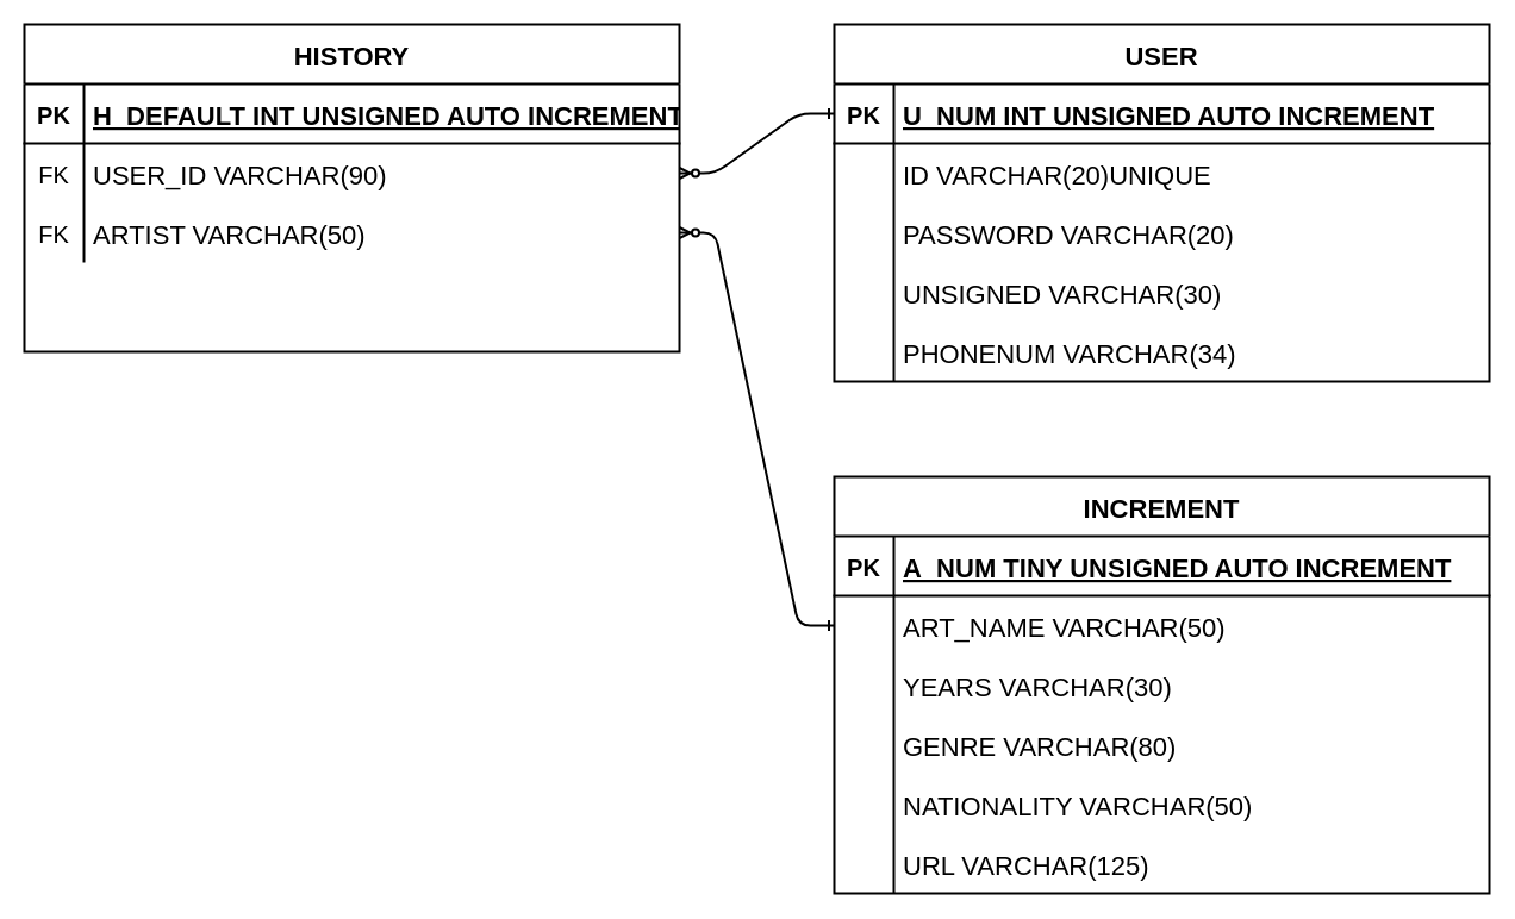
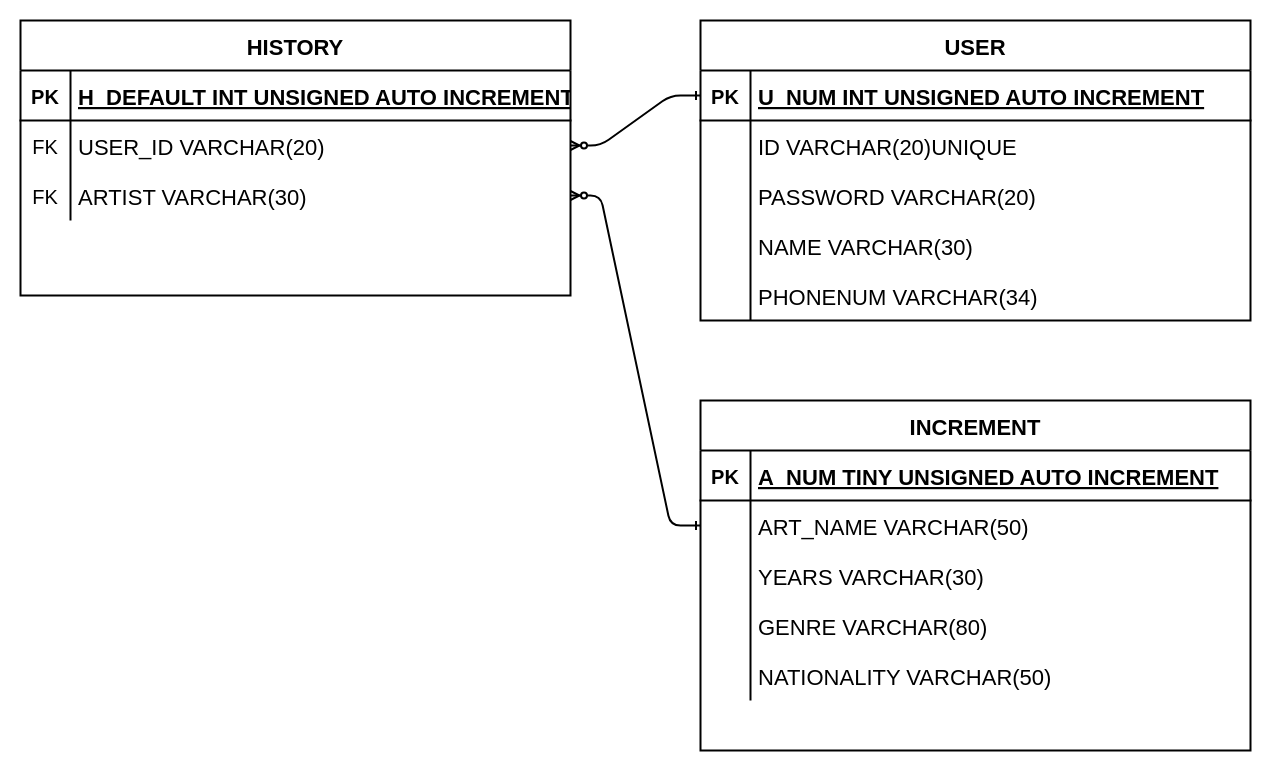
  <mxCell id="0" />
  <mxCell id="1" parent="0" />
  <mxCell id="2" value="" style="edgeStyle=entityRelationEdgeStyle;endArrow=ERzeroToMany;startArrow=ERone;endFill=1;startFill=0;fontSize=20;exitX=0;exitY=0.5;exitDx=0;exitDy=0;entryX=1;entryY=0.5;entryDx=0;entryDy=0;strokeWidth=2;" parent="1" source="4" target="23" edge="1"><mxGeometry width="100" height="100" relative="1" as="geometry"><mxPoint x="689" y="-80" as="sourcePoint" /><mxPoint x="709" y="175" as="targetPoint" /></mxGeometry></mxCell>
  <mxCell id="3" value="USER" style="shape=table;startSize=50;container=1;collapsible=1;childLayout=tableLayout;fixedRows=1;rowLines=0;fontStyle=1;align=center;resizeLast=1;fontSize=22;strokeWidth=2;" parent="1" vertex="1"><mxGeometry x="700" y="20" width="550" height="300" as="geometry" /></mxCell>
  <mxCell id="4" value="" style="shape=partialRectangle;collapsible=0;dropTarget=0;pointerEvents=0;fillColor=none;points=[[0,0.5],[1,0.5]];portConstraint=eastwest;top=0;left=0;right=0;bottom=1;fontSize=20;strokeWidth=2;" parent="3" vertex="1"><mxGeometry y="50" width="550" height="50" as="geometry" /></mxCell>
  <mxCell id="5" value="PK" style="shape=partialRectangle;overflow=hidden;connectable=0;fillColor=none;top=0;left=0;bottom=0;right=0;fontStyle=1;fontSize=20;strokeWidth=2;" parent="4" vertex="1"><mxGeometry width="50" height="50" as="geometry"><mxRectangle width="50" height="50" as="alternateBounds" /></mxGeometry></mxCell>
  <mxCell id="6" value="U_NUM INT UNSIGNED AUTO INCREMENT" style="shape=partialRectangle;overflow=hidden;connectable=0;fillColor=none;top=0;left=0;bottom=0;right=0;align=left;spacingLeft=6;fontStyle=5;fontSize=22;strokeWidth=2;" parent="4" vertex="1"><mxGeometry x="50" width="500" height="50" as="geometry"><mxRectangle width="500" height="50" as="alternateBounds" /></mxGeometry></mxCell>
  <mxCell id="7" value="" style="shape=partialRectangle;collapsible=0;dropTarget=0;pointerEvents=0;fillColor=none;points=[[0,0.5],[1,0.5]];portConstraint=eastwest;top=0;left=0;right=0;bottom=0;fontSize=22;strokeWidth=2;" parent="3" vertex="1"><mxGeometry y="100" width="550" height="50" as="geometry" /></mxCell>
  <mxCell id="8" value="" style="shape=partialRectangle;overflow=hidden;connectable=0;fillColor=none;top=0;left=0;bottom=0;right=0;fontSize=22;strokeWidth=2;" parent="7" vertex="1"><mxGeometry width="50" height="50" as="geometry"><mxRectangle width="50" height="50" as="alternateBounds" /></mxGeometry></mxCell>
  <mxCell id="9" value="ID VARCHAR(20)UNIQUE" style="shape=partialRectangle;overflow=hidden;connectable=0;fillColor=none;top=0;left=0;bottom=0;right=0;align=left;spacingLeft=6;fontSize=22;strokeWidth=2;" parent="7" vertex="1"><mxGeometry x="50" width="500" height="50" as="geometry"><mxRectangle width="500" height="50" as="alternateBounds" /></mxGeometry></mxCell>
  <mxCell id="10" value="" style="shape=partialRectangle;collapsible=0;dropTarget=0;pointerEvents=0;fillColor=none;points=[[0,0.5],[1,0.5]];portConstraint=eastwest;top=0;left=0;right=0;bottom=0;fontSize=22;strokeWidth=2;" parent="3" vertex="1"><mxGeometry y="150" width="550" height="50" as="geometry" /></mxCell>
  <mxCell id="11" value="" style="shape=partialRectangle;overflow=hidden;connectable=0;fillColor=none;top=0;left=0;bottom=0;right=0;fontSize=22;strokeWidth=2;" parent="10" vertex="1"><mxGeometry width="50" height="50" as="geometry"><mxRectangle width="50" height="50" as="alternateBounds" /></mxGeometry></mxCell>
  <mxCell id="12" value="PASSWORD VARCHAR(20) " style="shape=partialRectangle;overflow=hidden;connectable=0;fillColor=none;top=0;left=0;bottom=0;right=0;align=left;spacingLeft=6;fontSize=22;strokeWidth=2;" parent="10" vertex="1"><mxGeometry x="50" width="500" height="50" as="geometry"><mxRectangle width="500" height="50" as="alternateBounds" /></mxGeometry></mxCell>
  <mxCell id="13" value="" style="shape=partialRectangle;collapsible=0;dropTarget=0;pointerEvents=0;fillColor=none;points=[[0,0.5],[1,0.5]];portConstraint=eastwest;top=0;left=0;right=0;bottom=0;fontSize=22;strokeWidth=2;" parent="3" vertex="1"><mxGeometry y="200" width="550" height="50" as="geometry" /></mxCell>
  <mxCell id="14" value="" style="shape=partialRectangle;overflow=hidden;connectable=0;fillColor=none;top=0;left=0;bottom=0;right=0;fontSize=22;strokeWidth=2;" parent="13" vertex="1"><mxGeometry width="50" height="50" as="geometry"><mxRectangle width="50" height="50" as="alternateBounds" /></mxGeometry></mxCell>
- <mxCell id="15" value="UNSIGNED VARCHAR(30) " style="shape=partialRectangle;overflow=hidden;connectable=0;fillColor=none;top=0;left=0;bottom=0;right=0;align=left;spacingLeft=6;fontSize=22;strokeWidth=2;" parent="13" vertex="1"><mxGeometry x="50" width="500" height="50" as="geometry"><mxRectangle width="500" height="50" as="alternateBounds" /></mxGeometry></mxCell>
+ <mxCell id="15" value="NAME VARCHAR(30) " style="shape=partialRectangle;overflow=hidden;connectable=0;fillColor=none;top=0;left=0;bottom=0;right=0;align=left;spacingLeft=6;fontSize=22;strokeWidth=2;" parent="13" vertex="1"><mxGeometry x="50" width="500" height="50" as="geometry"><mxRectangle width="500" height="50" as="alternateBounds" /></mxGeometry></mxCell>
  <mxCell id="16" value="" style="shape=partialRectangle;collapsible=0;dropTarget=0;pointerEvents=0;fillColor=none;points=[[0,0.5],[1,0.5]];portConstraint=eastwest;top=0;left=0;right=0;bottom=0;fontSize=22;strokeWidth=2;" parent="3" vertex="1"><mxGeometry y="250" width="550" height="50" as="geometry" /></mxCell>
  <mxCell id="17" value="" style="shape=partialRectangle;overflow=hidden;connectable=0;fillColor=none;top=0;left=0;bottom=0;right=0;fontSize=22;strokeWidth=2;" parent="16" vertex="1"><mxGeometry width="50" height="50" as="geometry"><mxRectangle width="50" height="50" as="alternateBounds" /></mxGeometry></mxCell>
  <mxCell id="18" value="PHONENUM VARCHAR(34)" style="shape=partialRectangle;overflow=hidden;connectable=0;fillColor=none;top=0;left=0;bottom=0;right=0;align=left;spacingLeft=6;fontSize=22;strokeWidth=2;" parent="16" vertex="1"><mxGeometry x="50" width="500" height="50" as="geometry"><mxRectangle width="500" height="50" as="alternateBounds" /></mxGeometry></mxCell>
  <mxCell id="19" value="HISTORY" style="shape=table;startSize=50;container=1;collapsible=1;childLayout=tableLayout;fixedRows=1;rowLines=0;fontStyle=1;align=center;resizeLast=1;fontSize=22;strokeWidth=2;" parent="1" vertex="1"><mxGeometry x="20" y="20" width="550" height="275" as="geometry" /></mxCell>
  <mxCell id="20" value="" style="shape=partialRectangle;collapsible=0;dropTarget=0;pointerEvents=0;fillColor=none;points=[[0,0.5],[1,0.5]];portConstraint=eastwest;top=0;left=0;right=0;bottom=1;fontSize=20;strokeWidth=2;" parent="19" vertex="1"><mxGeometry y="50" width="550" height="50" as="geometry" /></mxCell>
  <mxCell id="21" value="PK" style="shape=partialRectangle;overflow=hidden;connectable=0;fillColor=none;top=0;left=0;bottom=0;right=0;fontStyle=1;fontSize=20;strokeWidth=2;" parent="20" vertex="1"><mxGeometry width="50" height="50" as="geometry"><mxRectangle width="50" height="50" as="alternateBounds" /></mxGeometry></mxCell>
  <mxCell id="22" value="H_DEFAULT INT UNSIGNED AUTO INCREMENT" style="shape=partialRectangle;overflow=hidden;connectable=0;fillColor=none;top=0;left=0;bottom=0;right=0;align=left;spacingLeft=6;fontStyle=5;fontSize=22;strokeWidth=2;" parent="20" vertex="1"><mxGeometry x="50" width="500" height="50" as="geometry"><mxRectangle width="500" height="50" as="alternateBounds" /></mxGeometry></mxCell>
  <mxCell id="23" value="" style="shape=partialRectangle;collapsible=0;dropTarget=0;pointerEvents=0;fillColor=none;points=[[0,0.5],[1,0.5]];portConstraint=eastwest;top=0;left=0;right=0;bottom=0;fontSize=20;strokeWidth=2;" parent="19" vertex="1"><mxGeometry y="100" width="550" height="50" as="geometry" /></mxCell>
  <mxCell id="24" value="FK" style="shape=partialRectangle;overflow=hidden;connectable=0;fillColor=none;top=0;left=0;bottom=0;right=0;fontSize=20;strokeWidth=2;" parent="23" vertex="1"><mxGeometry width="50" height="50" as="geometry"><mxRectangle width="50" height="50" as="alternateBounds" /></mxGeometry></mxCell>
- <mxCell id="25" value="USER_ID VARCHAR(90)" style="shape=partialRectangle;overflow=hidden;connectable=0;fillColor=none;top=0;left=0;bottom=0;right=0;align=left;spacingLeft=6;fontSize=22;strokeWidth=2;" parent="23" vertex="1"><mxGeometry x="50" width="500" height="50" as="geometry"><mxRectangle width="500" height="50" as="alternateBounds" /></mxGeometry></mxCell>
+ <mxCell id="25" value="USER_ID VARCHAR(20)" style="shape=partialRectangle;overflow=hidden;connectable=0;fillColor=none;top=0;left=0;bottom=0;right=0;align=left;spacingLeft=6;fontSize=22;strokeWidth=2;" parent="23" vertex="1"><mxGeometry x="50" width="500" height="50" as="geometry"><mxRectangle width="500" height="50" as="alternateBounds" /></mxGeometry></mxCell>
  <mxCell id="26" value="" style="shape=partialRectangle;collapsible=0;dropTarget=0;pointerEvents=0;fillColor=none;points=[[0,0.5],[1,0.5]];portConstraint=eastwest;top=0;left=0;right=0;bottom=0;fontSize=20;strokeWidth=2;" parent="19" vertex="1"><mxGeometry y="150" width="550" height="50" as="geometry" /></mxCell>
  <mxCell id="27" value="FK" style="shape=partialRectangle;overflow=hidden;connectable=0;fillColor=none;top=0;left=0;bottom=0;right=0;fontSize=20;strokeWidth=2;" parent="26" vertex="1"><mxGeometry width="50" height="50" as="geometry"><mxRectangle width="50" height="50" as="alternateBounds" /></mxGeometry></mxCell>
- <mxCell id="28" value="ARTIST VARCHAR(50)" style="shape=partialRectangle;overflow=hidden;connectable=0;fillColor=none;top=0;left=0;bottom=0;right=0;align=left;spacingLeft=6;fontSize=22;strokeWidth=2;" parent="26" vertex="1"><mxGeometry x="50" width="500" height="50" as="geometry"><mxRectangle width="500" height="50" as="alternateBounds" /></mxGeometry></mxCell>
+ <mxCell id="28" value="ARTIST VARCHAR(30)" style="shape=partialRectangle;overflow=hidden;connectable=0;fillColor=none;top=0;left=0;bottom=0;right=0;align=left;spacingLeft=6;fontSize=22;strokeWidth=2;" parent="26" vertex="1"><mxGeometry x="50" width="500" height="50" as="geometry"><mxRectangle width="500" height="50" as="alternateBounds" /></mxGeometry></mxCell>
  <mxCell id="29" value="" style="shape=partialRectangle;collapsible=0;dropTarget=0;pointerEvents=0;fillColor=none;points=[[0,0.5],[1,0.5]];portConstraint=eastwest;top=0;left=0;right=0;bottom=0;fontSize=20;strokeWidth=2;" vertex="1" parent="19"><mxGeometry y="200" width="550" height="75" as="geometry" /></mxCell>
  <mxCell id="30" value="" style="shape=partialRectangle;overflow=hidden;connectable=0;fillColor=none;top=0;left=0;bottom=0;right=0;fontSize=20;strokeWidth=2;" vertex="1" parent="29"><mxGeometry width="50" height="75" as="geometry"><mxRectangle width="50" height="75" as="alternateBounds" /></mxGeometry></mxCell>
  <mxCell id="31" value="INCREMENT" style="shape=table;startSize=50;container=1;collapsible=1;childLayout=tableLayout;fixedRows=1;rowLines=0;fontStyle=1;align=center;resizeLast=1;fontSize=22;strokeWidth=2;" parent="1" vertex="1"><mxGeometry x="700" y="400" width="550" height="350" as="geometry" /></mxCell>
  <mxCell id="32" value="" style="shape=partialRectangle;collapsible=0;dropTarget=0;pointerEvents=0;fillColor=none;points=[[0,0.5],[1,0.5]];portConstraint=eastwest;top=0;left=0;right=0;bottom=1;fontSize=20;strokeWidth=2;" parent="31" vertex="1"><mxGeometry y="50" width="550" height="50" as="geometry" /></mxCell>
  <mxCell id="33" value="PK" style="shape=partialRectangle;overflow=hidden;connectable=0;fillColor=none;top=0;left=0;bottom=0;right=0;fontStyle=1;fontSize=20;strokeWidth=2;" parent="32" vertex="1"><mxGeometry width="50" height="50" as="geometry"><mxRectangle width="50" height="50" as="alternateBounds" /></mxGeometry></mxCell>
  <mxCell id="34" value="A_NUM TINY UNSIGNED AUTO INCREMENT" style="shape=partialRectangle;overflow=hidden;connectable=0;fillColor=none;top=0;left=0;bottom=0;right=0;align=left;spacingLeft=6;fontStyle=5;fontSize=22;strokeWidth=2;" parent="32" vertex="1"><mxGeometry x="50" width="500" height="50" as="geometry"><mxRectangle width="500" height="50" as="alternateBounds" /></mxGeometry></mxCell>
  <mxCell id="35" value="" style="shape=partialRectangle;collapsible=0;dropTarget=0;pointerEvents=0;fillColor=none;points=[[0,0.5],[1,0.5]];portConstraint=eastwest;top=0;left=0;right=0;bottom=0;fontSize=22;strokeWidth=2;" parent="31" vertex="1"><mxGeometry y="100" width="550" height="50" as="geometry" /></mxCell>
  <mxCell id="36" value="" style="shape=partialRectangle;overflow=hidden;connectable=0;fillColor=none;top=0;left=0;bottom=0;right=0;fontSize=22;strokeWidth=2;" parent="35" vertex="1"><mxGeometry width="50" height="50" as="geometry"><mxRectangle width="50" height="50" as="alternateBounds" /></mxGeometry></mxCell>
  <mxCell id="37" value="ART_NAME VARCHAR(50)" style="shape=partialRectangle;overflow=hidden;connectable=0;fillColor=none;top=0;left=0;bottom=0;right=0;align=left;spacingLeft=6;fontSize=22;strokeWidth=2;" parent="35" vertex="1"><mxGeometry x="50" width="500" height="50" as="geometry"><mxRectangle width="500" height="50" as="alternateBounds" /></mxGeometry></mxCell>
  <mxCell id="38" value="" style="shape=partialRectangle;collapsible=0;dropTarget=0;pointerEvents=0;fillColor=none;points=[[0,0.5],[1,0.5]];portConstraint=eastwest;top=0;left=0;right=0;bottom=0;fontSize=22;strokeWidth=2;" parent="31" vertex="1"><mxGeometry y="150" width="550" height="50" as="geometry" /></mxCell>
  <mxCell id="39" value="" style="shape=partialRectangle;overflow=hidden;connectable=0;fillColor=none;top=0;left=0;bottom=0;right=0;fontSize=22;strokeWidth=2;" parent="38" vertex="1"><mxGeometry width="50" height="50" as="geometry"><mxRectangle width="50" height="50" as="alternateBounds" /></mxGeometry></mxCell>
  <mxCell id="40" value="YEARS VARCHAR(30)" style="shape=partialRectangle;overflow=hidden;connectable=0;fillColor=none;top=0;left=0;bottom=0;right=0;align=left;spacingLeft=6;fontSize=22;strokeWidth=2;" parent="38" vertex="1"><mxGeometry x="50" width="500" height="50" as="geometry"><mxRectangle width="500" height="50" as="alternateBounds" /></mxGeometry></mxCell>
  <mxCell id="41" value="" style="shape=partialRectangle;collapsible=0;dropTarget=0;pointerEvents=0;fillColor=none;points=[[0,0.5],[1,0.5]];portConstraint=eastwest;top=0;left=0;right=0;bottom=0;fontSize=22;strokeWidth=2;" parent="31" vertex="1"><mxGeometry y="200" width="550" height="50" as="geometry" /></mxCell>
  <mxCell id="42" value="" style="shape=partialRectangle;overflow=hidden;connectable=0;fillColor=none;top=0;left=0;bottom=0;right=0;fontSize=22;strokeWidth=2;" parent="41" vertex="1"><mxGeometry width="50" height="50" as="geometry"><mxRectangle width="50" height="50" as="alternateBounds" /></mxGeometry></mxCell>
  <mxCell id="43" value="GENRE VARCHAR(80)" style="shape=partialRectangle;overflow=hidden;connectable=0;fillColor=none;top=0;left=0;bottom=0;right=0;align=left;spacingLeft=6;fontSize=22;strokeWidth=2;" parent="41" vertex="1"><mxGeometry x="50" width="500" height="50" as="geometry"><mxRectangle width="500" height="50" as="alternateBounds" /></mxGeometry></mxCell>
  <mxCell id="44" value="" style="shape=partialRectangle;collapsible=0;dropTarget=0;pointerEvents=0;fillColor=none;points=[[0,0.5],[1,0.5]];portConstraint=eastwest;top=0;left=0;right=0;bottom=0;fontSize=22;strokeWidth=2;" parent="31" vertex="1"><mxGeometry y="250" width="550" height="50" as="geometry" /></mxCell>
  <mxCell id="45" value="" style="shape=partialRectangle;overflow=hidden;connectable=0;fillColor=none;top=0;left=0;bottom=0;right=0;fontSize=22;strokeWidth=2;" parent="44" vertex="1"><mxGeometry width="50" height="50" as="geometry"><mxRectangle width="50" height="50" as="alternateBounds" /></mxGeometry></mxCell>
  <mxCell id="46" value="NATIONALITY VARCHAR(50)" style="shape=partialRectangle;overflow=hidden;connectable=0;fillColor=none;top=0;left=0;bottom=0;right=0;align=left;spacingLeft=6;fontSize=22;strokeWidth=2;" parent="44" vertex="1"><mxGeometry x="50" width="500" height="50" as="geometry"><mxRectangle width="500" height="50" as="alternateBounds" /></mxGeometry></mxCell>
  <mxCell id="47" value="" style="shape=partialRectangle;collapsible=0;dropTarget=0;pointerEvents=0;fillColor=none;points=[[0,0.5],[1,0.5]];portConstraint=eastwest;top=0;left=0;right=0;bottom=0;fontSize=22;strokeWidth=2;" parent="31" vertex="1"><mxGeometry y="300" width="550" height="50" as="geometry" /></mxCell>
  <mxCell id="48" value="" style="shape=partialRectangle;overflow=hidden;connectable=0;fillColor=none;top=0;left=0;bottom=0;right=0;fontSize=22;strokeWidth=2;" parent="47" vertex="1"><mxGeometry width="50" height="50" as="geometry"><mxRectangle width="50" height="50" as="alternateBounds" /></mxGeometry></mxCell>
- <mxCell id="49" value="URL VARCHAR(125)" style="shape=partialRectangle;overflow=hidden;connectable=0;fillColor=none;top=0;left=0;bottom=0;right=0;align=left;spacingLeft=6;fontSize=22;strokeWidth=2;" parent="47" vertex="1"><mxGeometry x="50" width="500" height="50" as="geometry"><mxRectangle width="500" height="50" as="alternateBounds" /></mxGeometry></mxCell>
  <mxCell id="50" value="" style="edgeStyle=entityRelationEdgeStyle;endArrow=ERzeroToMany;startArrow=ERone;endFill=1;startFill=0;fontSize=20;exitX=0;exitY=0.5;exitDx=0;exitDy=0;entryX=1;entryY=0.5;entryDx=0;entryDy=0;strokeWidth=2;" edge="1" parent="1" source="35" target="26"><mxGeometry width="100" height="100" relative="1" as="geometry"><mxPoint x="640" y="440" as="sourcePoint" /><mxPoint x="510" y="480" as="targetPoint" /></mxGeometry></mxCell>
